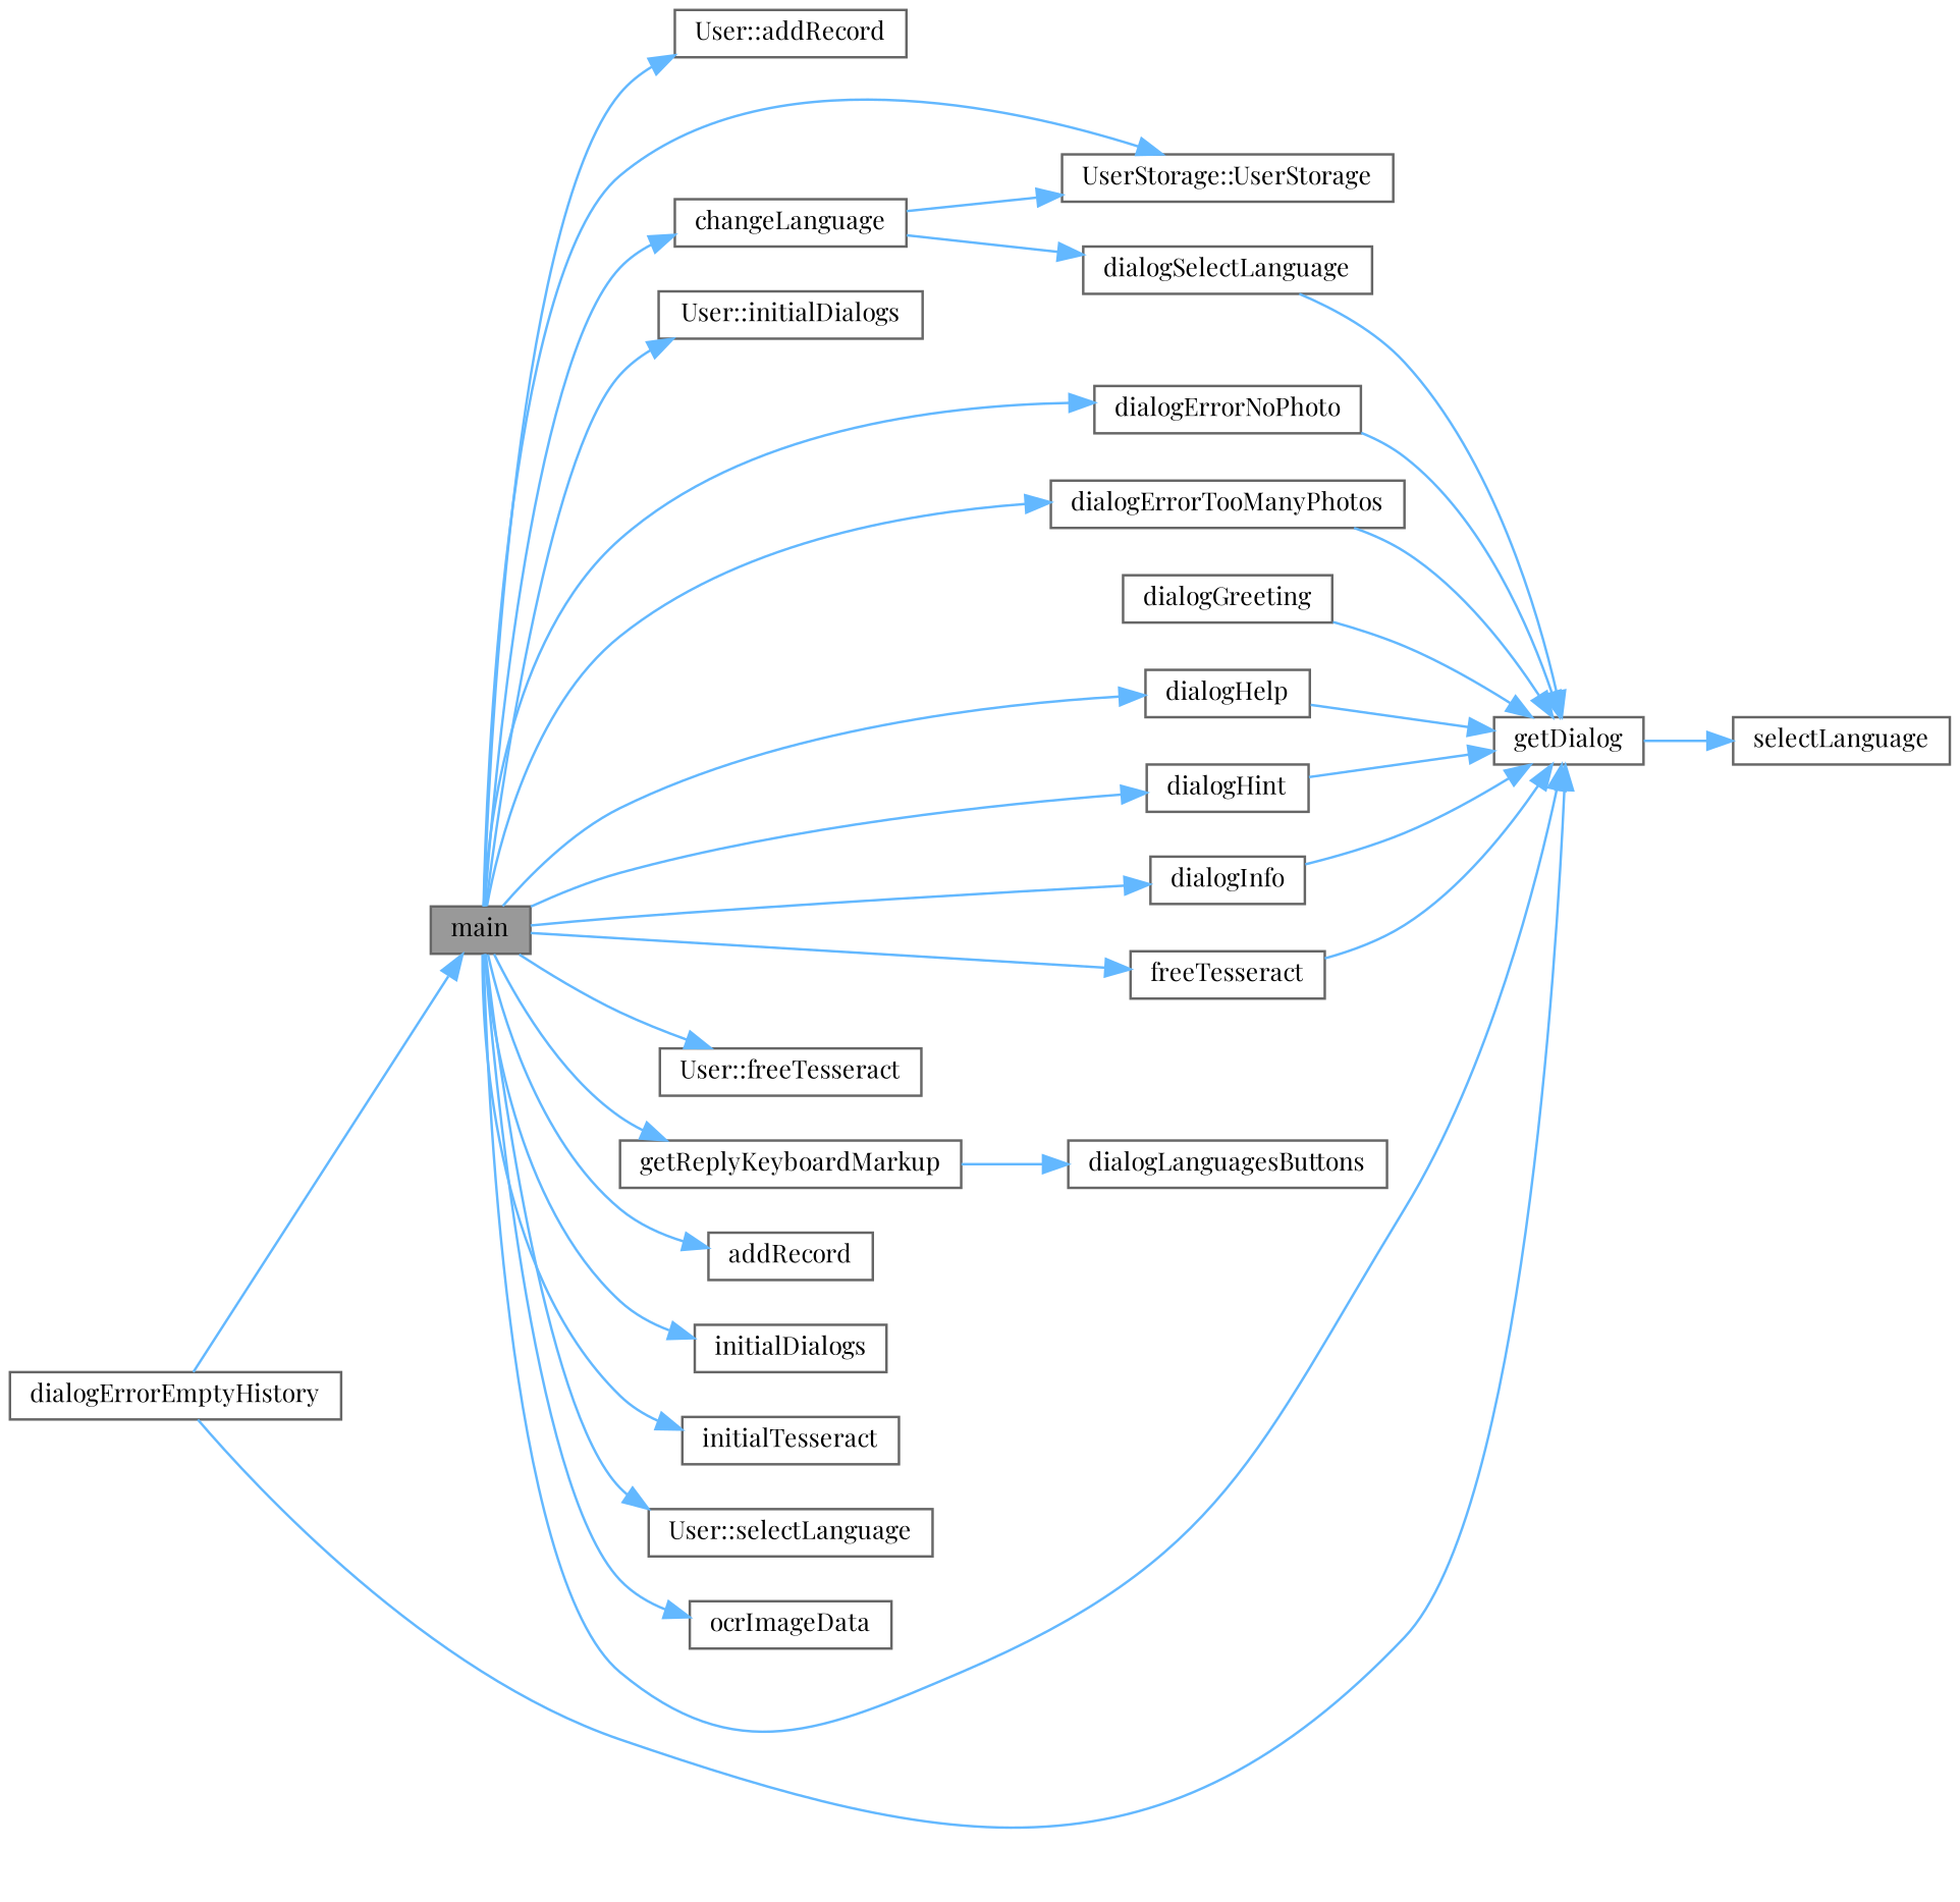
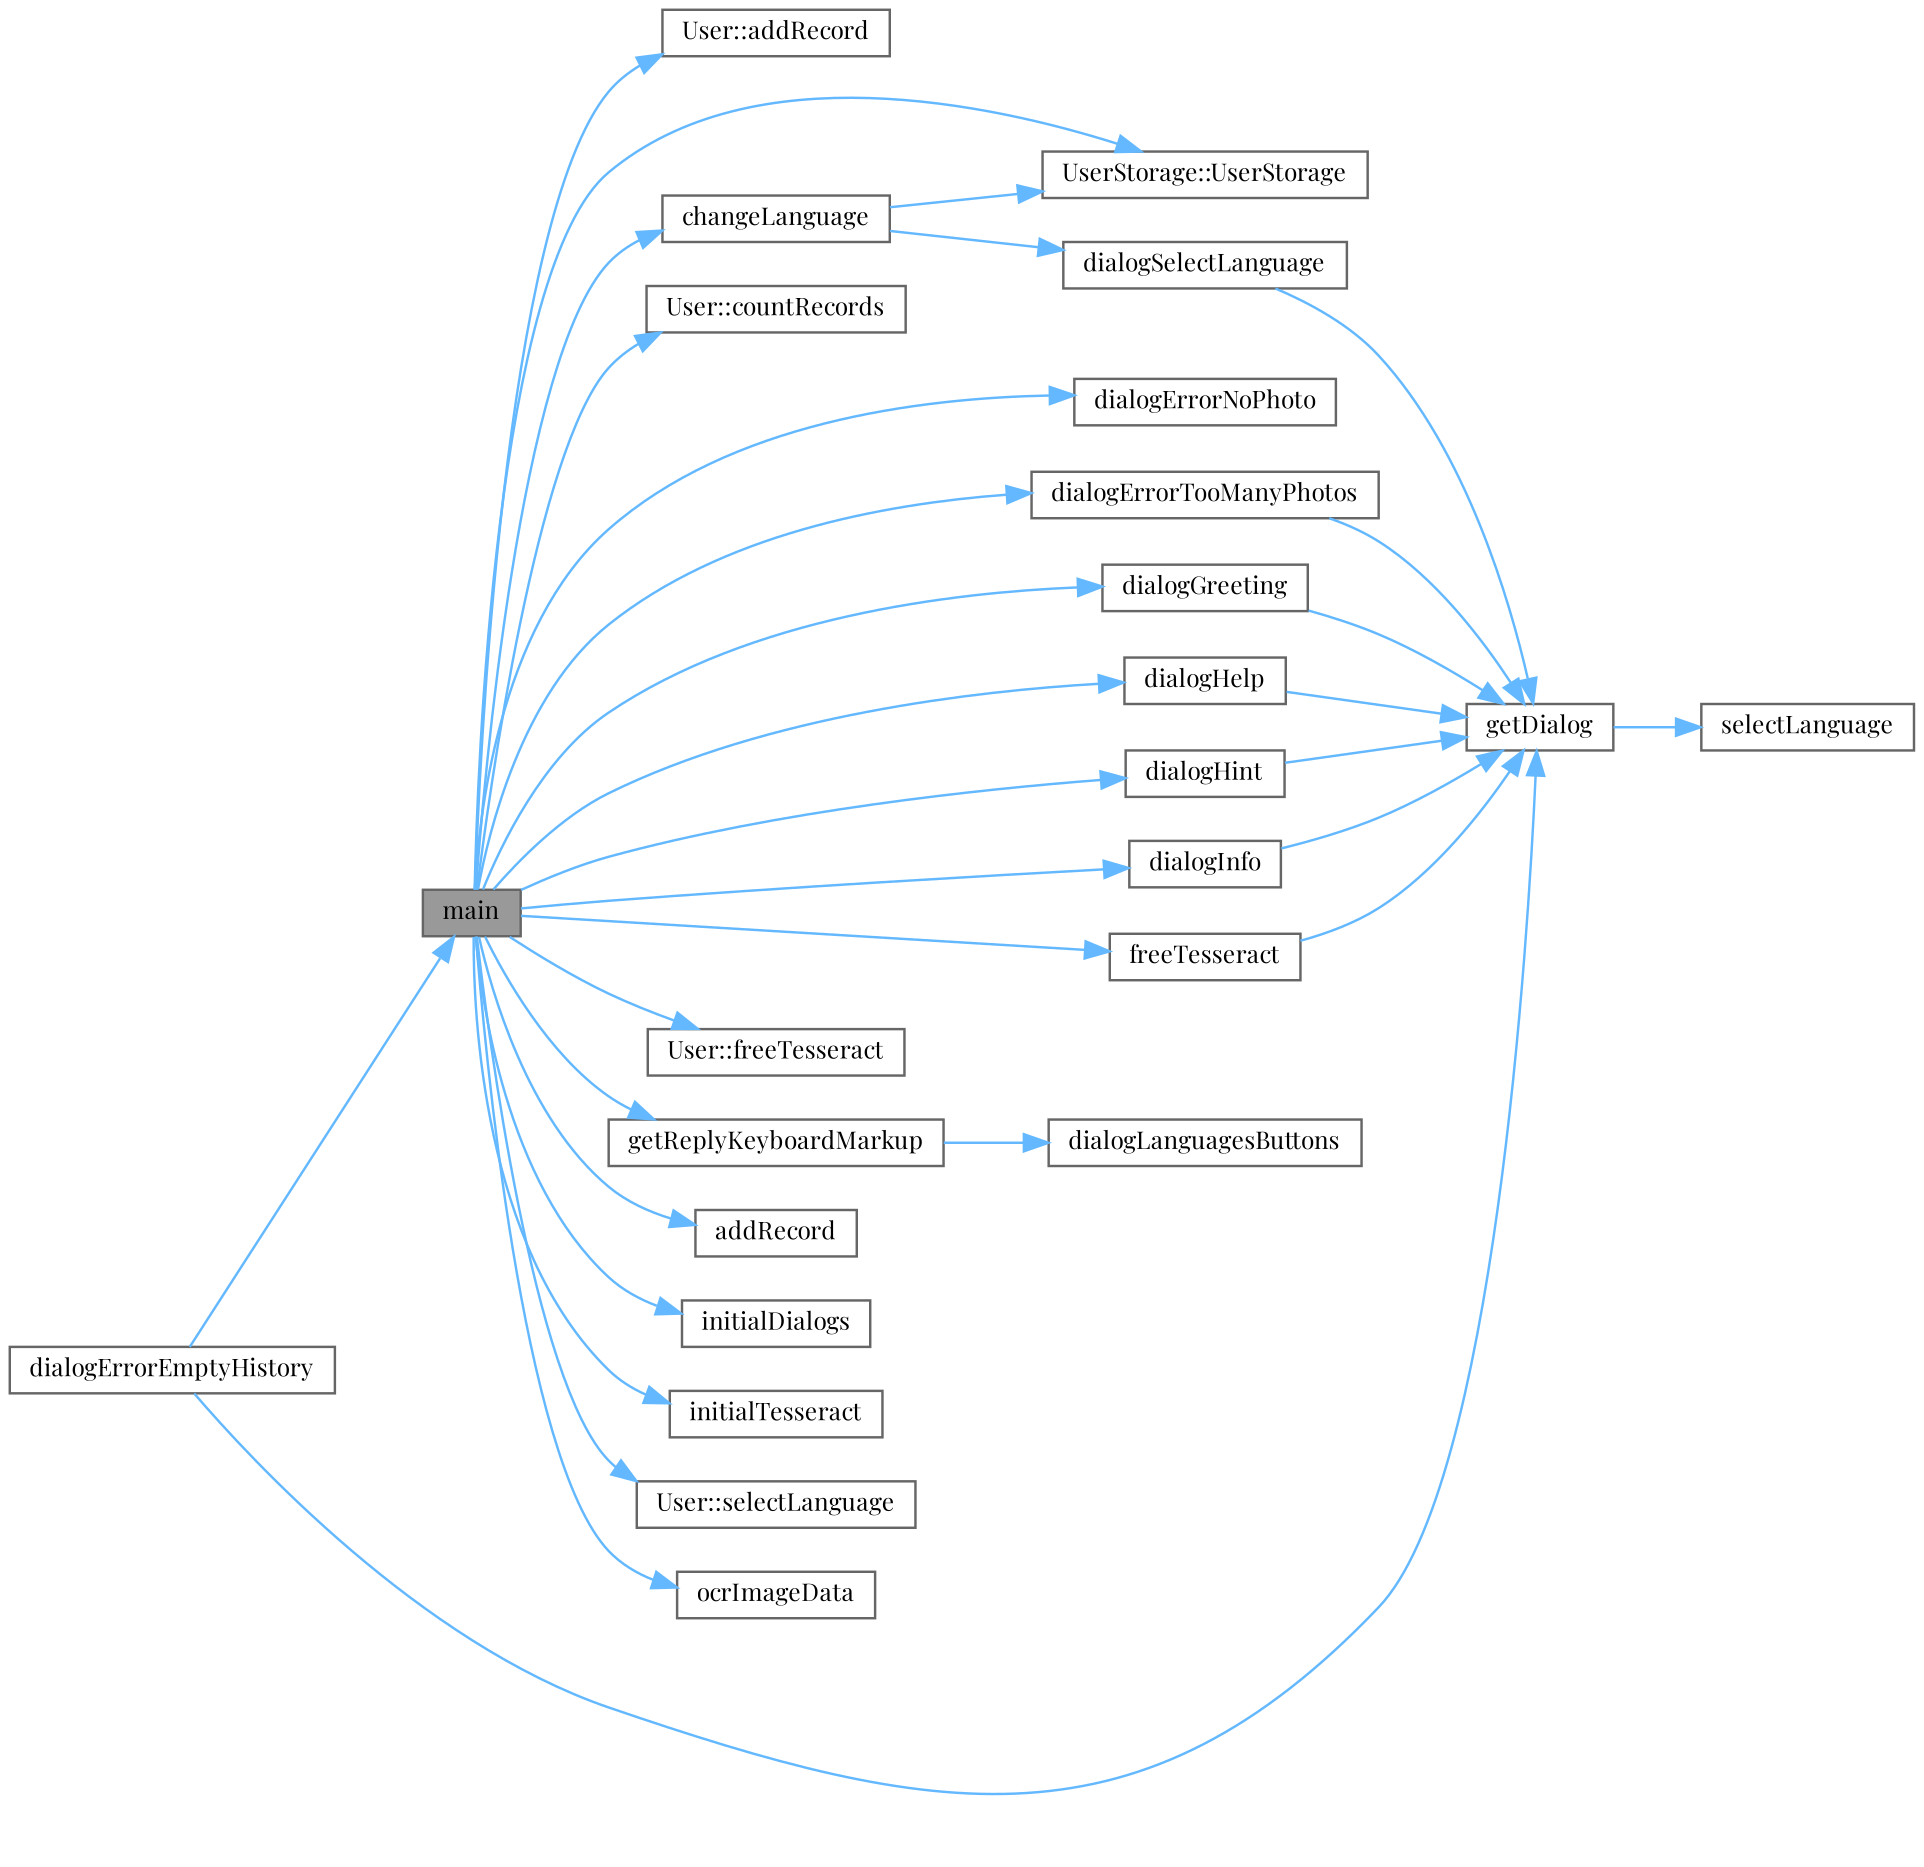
  digraph {
    fontname="Playfair Display"
    rankdir=LR
    node [color=grey40 fillcolor=white fontname="Playfair Display" fontsize=10 shape=box style=filled]
    edge [color=steelblue1 fontname="Playfair Display" fontsize=10 labelfontname=Helvetica labelfontsize=10 style=solid]
    n1 [color=gray40 fillcolor=grey60 fontcolor=black height=0.2 label=main width=0.4]
    n2 [height=0.2 label="User::addRecord" width=0.4]
    n3 [height=0.2 label=changeLanguage width=0.4]
    n4 [height=0.2 label="UserStorage::UserStorage" width=0.4]
-   n5 [height=0.2 label="User::initialDialogs" width=0.4]
+   n5 [height=0.2 label="User::countRecords" width=0.4]
    n6 [height=0.2 label=dialogErrorNoPhoto width=0.4]
    n7 [height=0.2 label=dialogErrorTooManyPhotos width=0.4]
    n8 [height=0.2 label=dialogGreeting width=0.4]
    n9 [height=0.2 label=dialogHelp width=0.4]
    n10 [height=0.2 label=dialogHint width=0.4]
    n11 [height=0.2 label=dialogInfo width=0.4]
    n12 [height=0.2 label=freeTesseract width=0.4]
    n13 [height=0.2 label="User::freeTesseract" width=0.4]
    n14 [height=0.2 label=getReplyKeyboardMarkup width=0.4]
    n15 [height=0.2 label=addRecord width=0.4]
    n16 [height=0.2 label=initialDialogs width=0.4]
    n17 [height=0.2 label=initialTesseract width=0.4]
    n18 [height=0.2 label="User::selectLanguage" width=0.4]
    n19 [height=0.2 label=ocrImageData width=0.4]
    n20 [height=0.2 label=dialogSelectLanguage width=0.4]
    n21 [height=0.2 label=dialogErrorEmptyHistory width=0.4]
    n22 [height=0.2 label=getDialog width=0.4]
    n23 [height=0.2 label=dialogLanguagesButtons width=0.4]
    n24 [height=0.2 label=selectLanguage width=0.4]
    n1 -> n2
    n1 -> n3
    n1 -> n4
    n1 -> n5
    n1 -> n6
    n1 -> n7
-   n1 -> n22
+   n1 -> n8
    n1 -> n9
    n1 -> n10
    n1 -> n11
    n1 -> n12
    n1 -> n13
    n1 -> n14
    n1 -> n15
    n1 -> n16
    n1 -> n17
    n1 -> n18
    n1 -> n19
    n3 -> n4
    n3 -> n20
-   n6 -> n22
    n7 -> n22
    n8 -> n22
    n9 -> n22
    n10 -> n22
    n11 -> n22
    n12 -> n22
    n14 -> n23
    n20 -> n22
    n21 -> n1
    n21 -> n22
    n22 -> n24
  }
